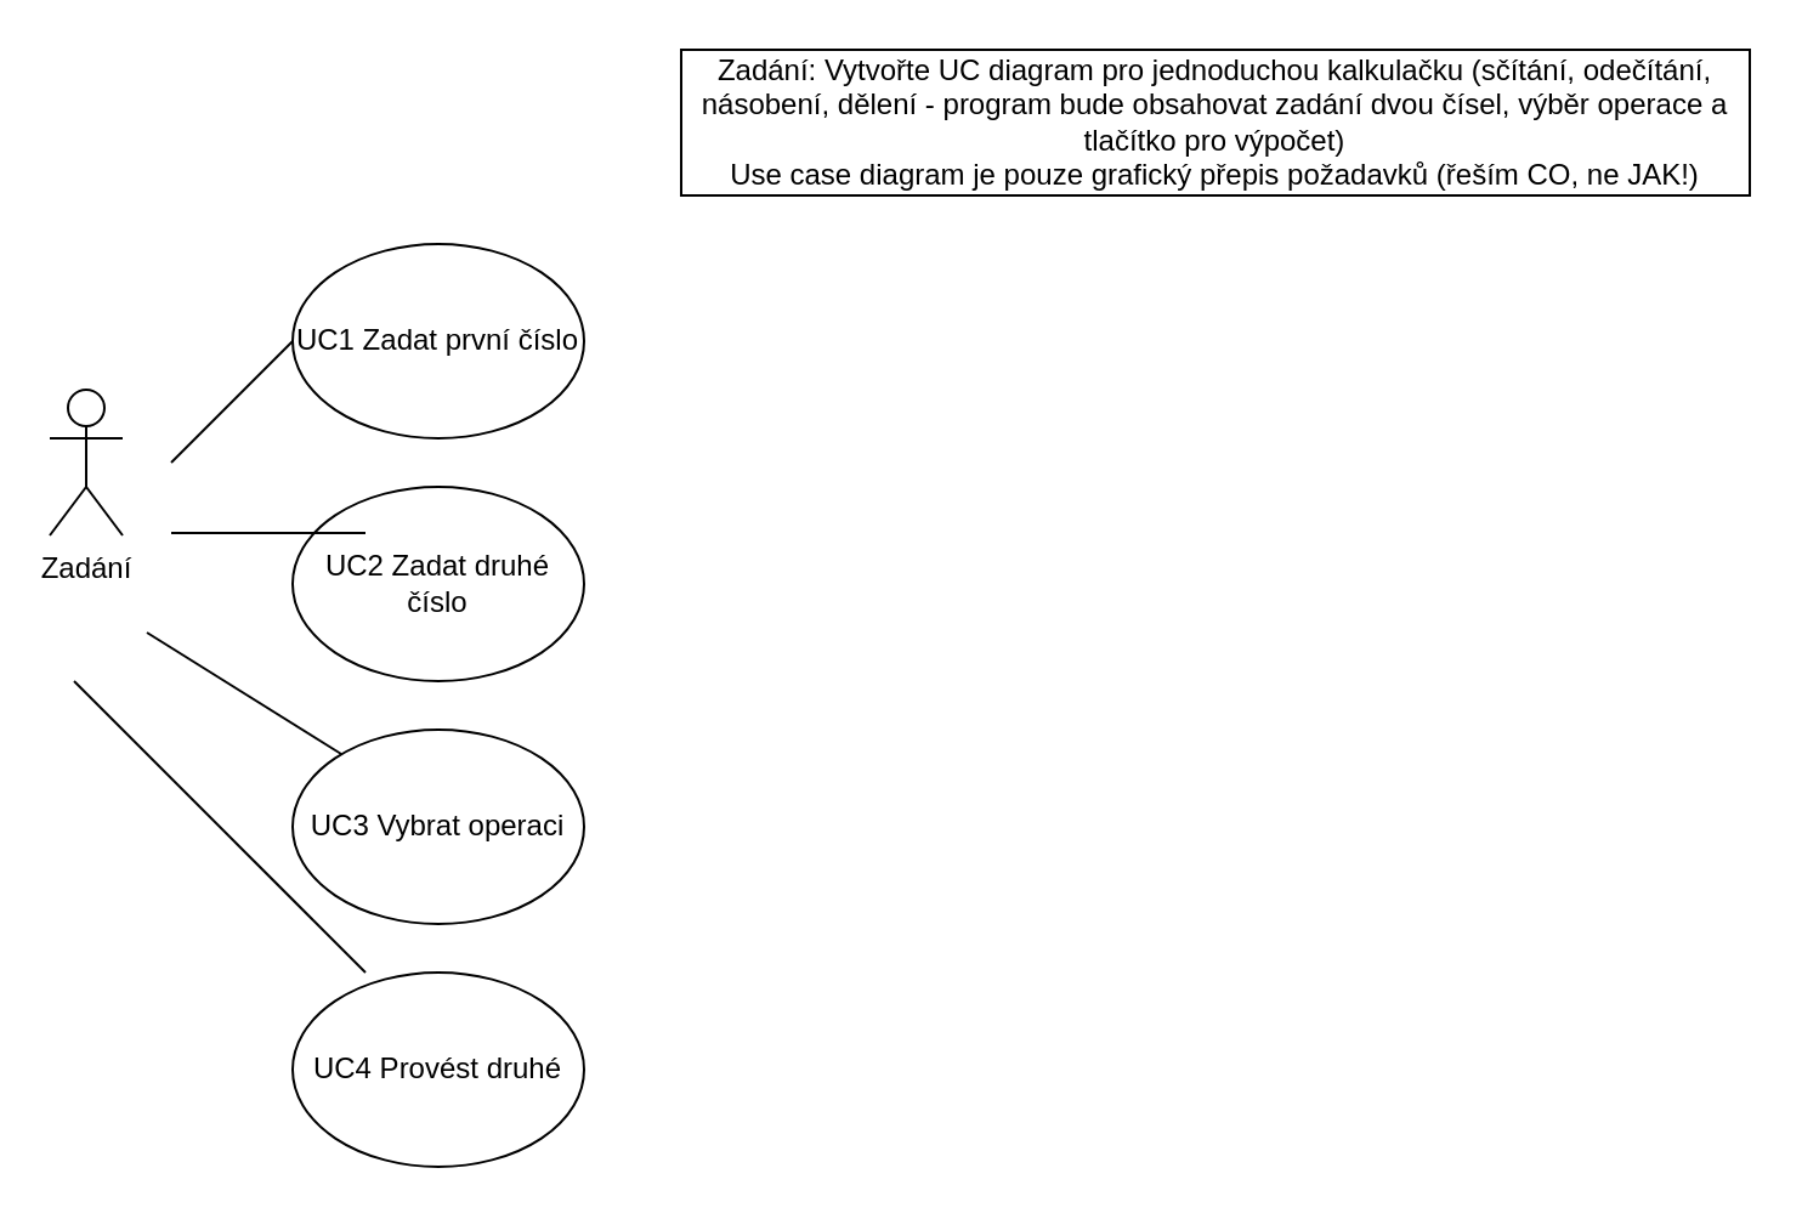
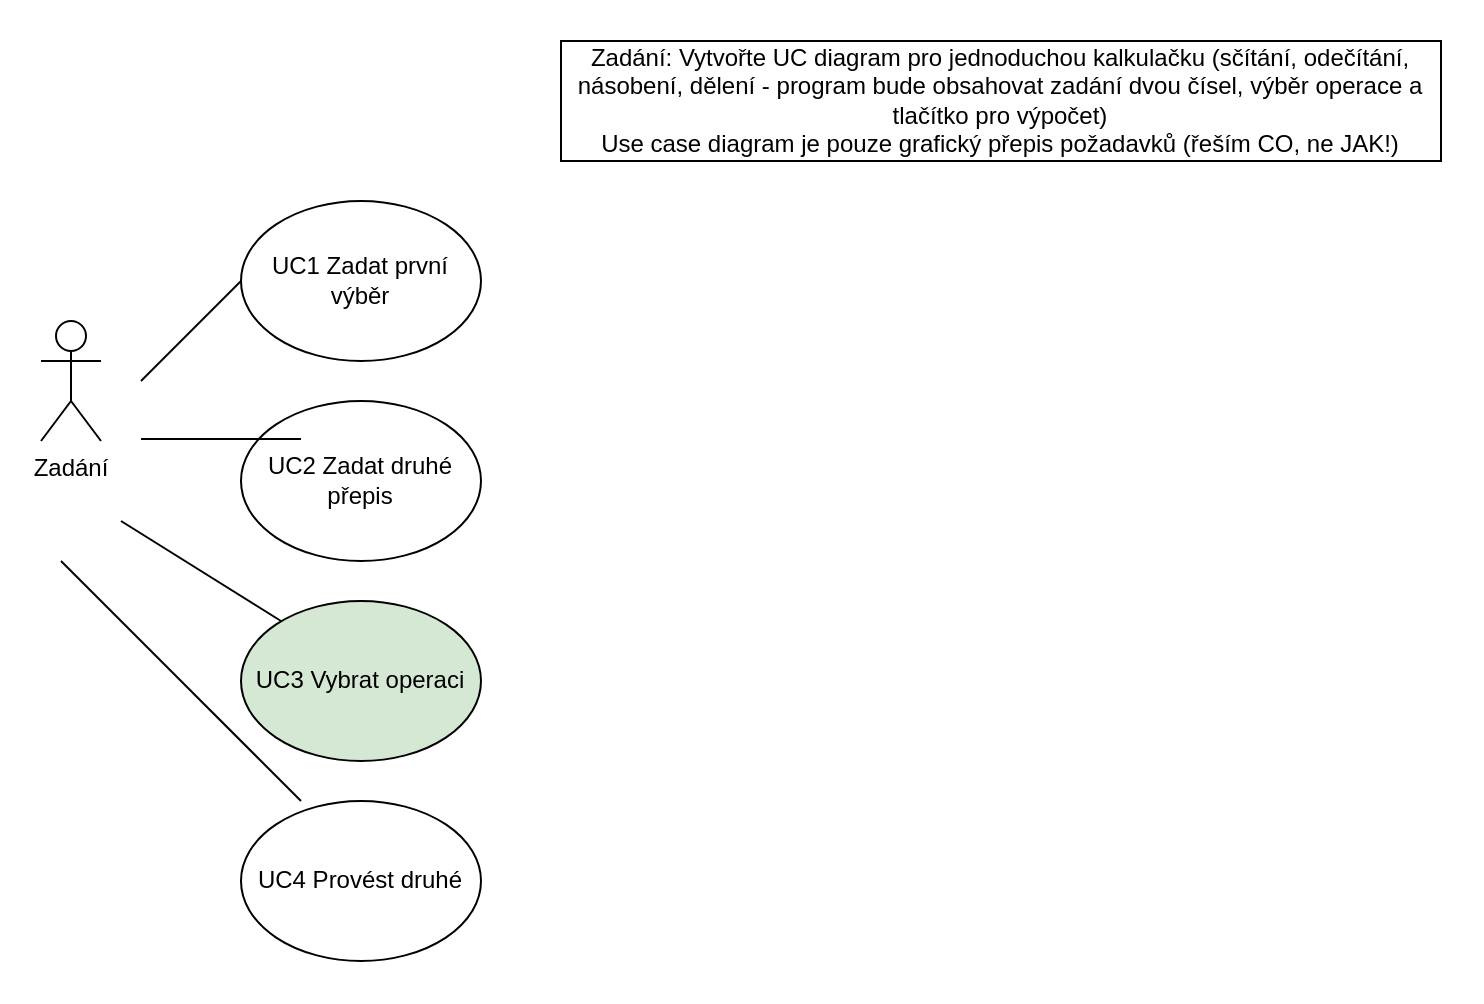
  <mxCell id="0" />
  <mxCell id="1" parent="0" />
  <mxCell id="2" value="UC4 Provést druhé" style="ellipse;whiteSpace=wrap;html=1;" vertex="1" parent="1"><mxGeometry x="120" y="400" width="120" height="80" as="geometry" /></mxCell>
  <mxCell id="3" value="Zadání" style="shape=umlActor;verticalLabelPosition=bottom;verticalAlign=top;html=1;outlineConnect=0;" vertex="1" parent="1"><mxGeometry x="20" y="160" width="30" height="60" as="geometry" /></mxCell>
- <mxCell id="4" value="UC2 Zadat druhé číslo" style="ellipse;whiteSpace=wrap;html=1;" vertex="1" parent="1"><mxGeometry x="120" y="200" width="120" height="80" as="geometry" /></mxCell>
- <mxCell id="5" value="UC1 Zadat první číslo" style="ellipse;whiteSpace=wrap;html=1;" vertex="1" parent="1"><mxGeometry x="120" y="100" width="120" height="80" as="geometry" /></mxCell>
- <mxCell id="6" value="UC3 Vybrat operaci" style="ellipse;whiteSpace=wrap;html=1;" vertex="1" parent="1"><mxGeometry x="120" y="300" width="120" height="80" as="geometry" /></mxCell>
+ <mxCell id="4" value="UC2 Zadat druhé přepis" style="ellipse;whiteSpace=wrap;html=1;" vertex="1" parent="1"><mxGeometry x="120" y="200" width="120" height="80" as="geometry" /></mxCell>
+ <mxCell id="5" value="UC1 Zadat první výběr" style="ellipse;whiteSpace=wrap;html=1;" vertex="1" parent="1"><mxGeometry x="120" y="100" width="120" height="80" as="geometry" /></mxCell>
+ <mxCell id="6" value="UC3 Vybrat operaci" style="ellipse;whiteSpace=wrap;html=1;fillColor=#d5e8d4;" vertex="1" parent="1"><mxGeometry x="120" y="300" width="120" height="80" as="geometry" /></mxCell>
  <mxCell id="7" value="" style="endArrow=none;html=1;rounded=0;" edge="1" parent="1"><mxGeometry width="50" height="50" relative="1" as="geometry"><mxPoint x="70" y="190" as="sourcePoint" /><mxPoint x="120" y="140" as="targetPoint" /><Array as="points"><mxPoint x="90" y="170" /></Array></mxGeometry></mxCell>
  <mxCell id="8" value="" style="endArrow=none;html=1;rounded=0;" edge="1" parent="1"><mxGeometry width="50" height="50" relative="1" as="geometry"><mxPoint x="70" y="219" as="sourcePoint" /><mxPoint x="150" y="219" as="targetPoint" /></mxGeometry></mxCell>
  <mxCell id="9" value="" style="endArrow=none;html=1;rounded=0;" edge="1" parent="1"><mxGeometry width="50" height="50" relative="1" as="geometry"><mxPoint x="60" y="260" as="sourcePoint" /><mxPoint x="140" y="310" as="targetPoint" /></mxGeometry></mxCell>
  <mxCell id="10" value="" style="endArrow=none;html=1;rounded=0;" edge="1" parent="1"><mxGeometry width="50" height="50" relative="1" as="geometry"><mxPoint x="150" y="400" as="sourcePoint" /><mxPoint x="30" y="280" as="targetPoint" /><Array as="points"><mxPoint x="90" y="340" /></Array></mxGeometry></mxCell>
  <mxCell id="11" value="&lt;div&gt;Zadání: Vytvořte UC diagram pro jednoduchou kalkulačku (sčítání, odečítání, násobení, dělení - program bude obsahovat zadání dvou čísel, výběr operace a tlačítko pro výpočet)&lt;/div&gt;Use case diagram je pouze grafický přepis požadavků (řeším CO, ne JAK!)" style="rounded=0;whiteSpace=wrap;html=1;" vertex="1" parent="1"><mxGeometry x="280" y="20" width="440" height="60" as="geometry" /></mxCell>
